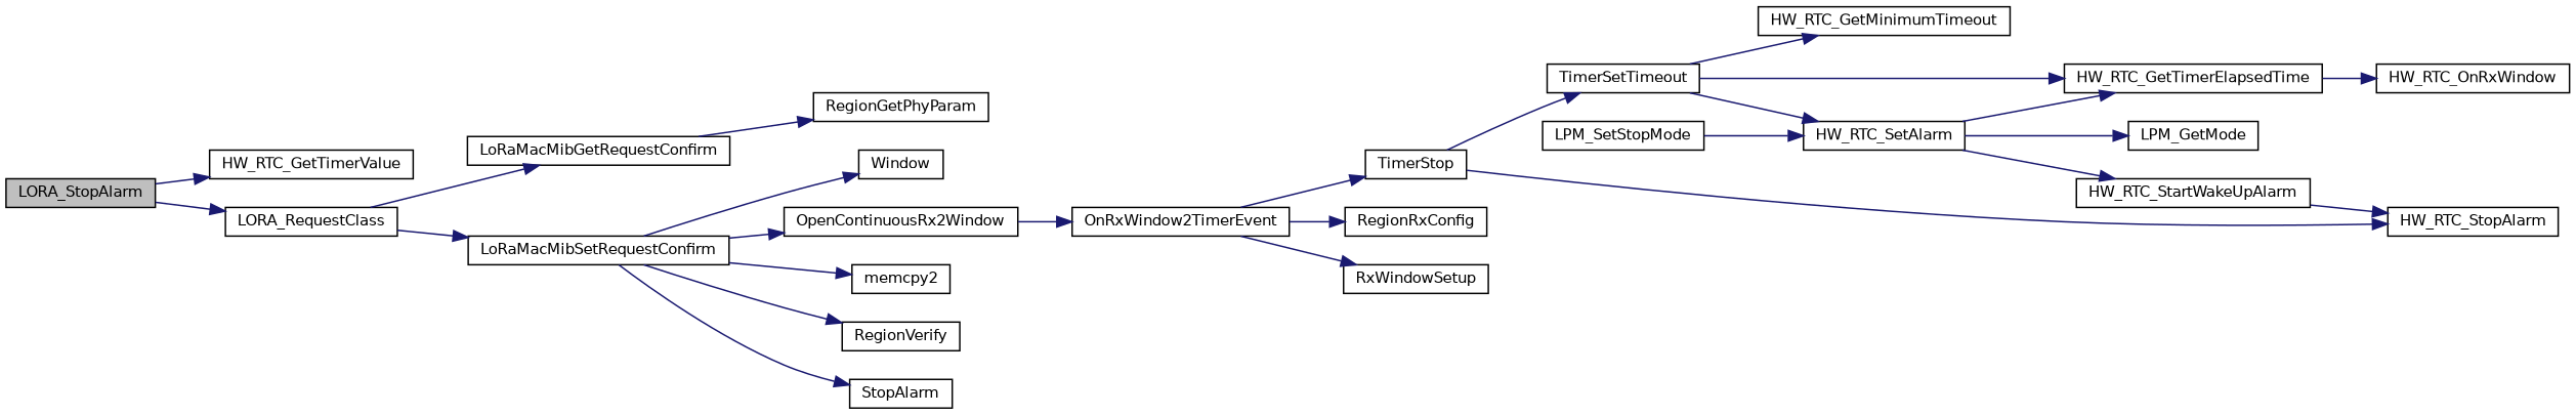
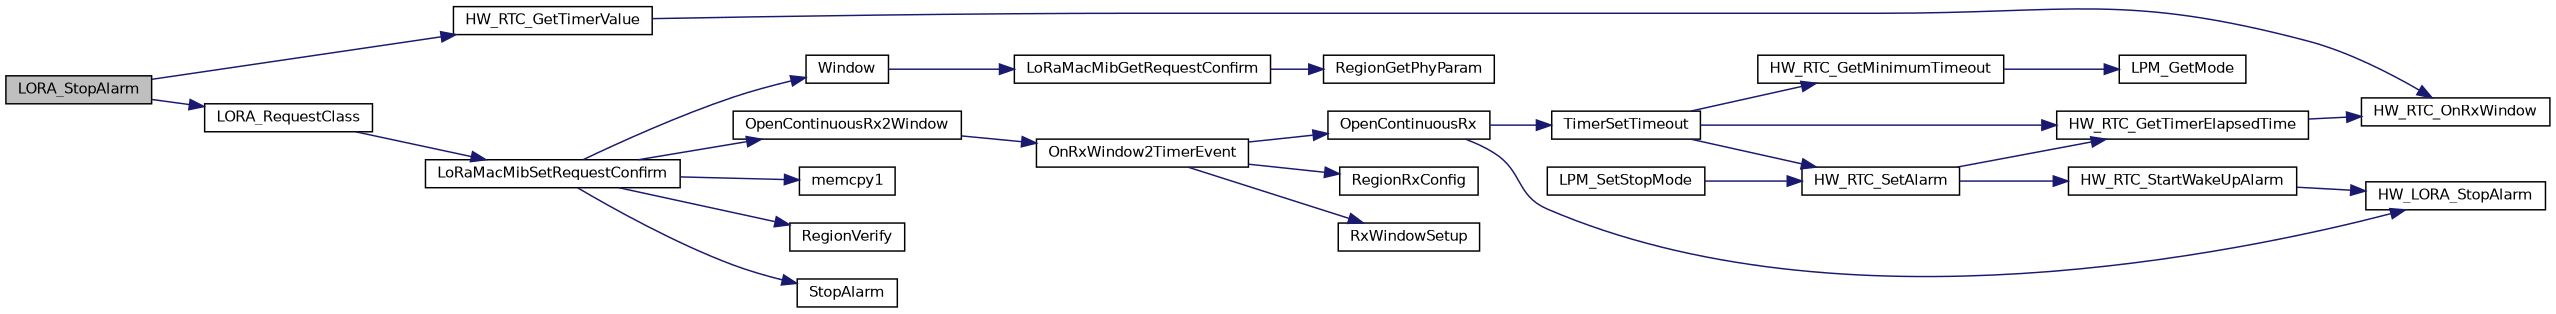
  digraph {
    rankdir=LR
    node [color=black fillcolor=white fontname=Helvetica fontsize=10 shape=record style=filled]
    edge [color=midnightblue fontname=Helvetica fontsize=10 labelfontname=Helvetica labelfontsize=10 style=solid]
    n1 [fillcolor=grey75 fontcolor=black height=0.2 label=LORA_StopAlarm width=0.4]
    n2 [height=0.2 label=HW_RTC_GetTimerValue width=0.4]
    n3 [height=0.2 label=LORA_RequestClass width=0.4]
    n4 [height=0.2 label=HW_RTC_OnRxWindow width=0.4]
    n5 [height=0.2 label=LoRaMacMibGetRequestConfirm width=0.4]
    n6 [height=0.2 label=LoRaMacMibSetRequestConfirm width=0.4]
    n7 [height=0.2 label=RegionGetPhyParam width=0.4]
    n8 [height=0.2 label=Window width=0.4]
    n9 [height=0.2 label=OpenContinuousRx2Window width=0.4]
-   n10 [height=0.2 label=memcpy2 width=0.4]
+   n10 [height=0.2 label=memcpy1 width=0.4]
    n11 [height=0.2 label=RegionVerify width=0.4]
    n12 [height=0.2 label=StopAlarm width=0.4]
    n13 [height=0.2 label=OnRxWindow2TimerEvent width=0.4]
-   n14 [height=0.2 label=TimerStop width=0.4]
+   n14 [height=0.2 label=OpenContinuousRx width=0.4]
    n15 [height=0.2 label=RegionRxConfig width=0.4]
    n16 [height=0.2 label=RxWindowSetup width=0.4]
    n17 [height=0.2 label=TimerSetTimeout width=0.4]
-   n18 [height=0.2 label=HW_RTC_StopAlarm width=0.4]
+   n18 [height=0.2 label=HW_LORA_StopAlarm width=0.4]
    n19 [height=0.2 label=HW_RTC_GetMinimumTimeout width=0.4]
    n20 [height=0.2 label=HW_RTC_GetTimerElapsedTime width=0.4]
    n21 [height=0.2 label=HW_RTC_SetAlarm width=0.4]
    n22 [height=0.2 label=LPM_GetMode width=0.4]
    n23 [height=0.2 label=HW_RTC_StartWakeUpAlarm width=0.4]
    n24 [height=0.2 label=LPM_SetStopMode width=0.4]
    n1 -> n2
    n1 -> n3
-   n3 -> n5
+   n2 -> n4
+   n8 -> n5
    n3 -> n6
    n5 -> n7
    n6 -> n8
    n6 -> n9
    n6 -> n10
    n6 -> n11
    n6 -> n12
    n9 -> n13
    n13 -> n14
    n13 -> n15
    n13 -> n16
    n14 -> n17
    n14 -> n18
    n17 -> n19
    n17 -> n20
    n17 -> n21
    n20 -> n4
    n21 -> n20
-   n21 -> n22
+   n19 -> n22
    n21 -> n23
    n23 -> n18
    n24 -> n21
  }
